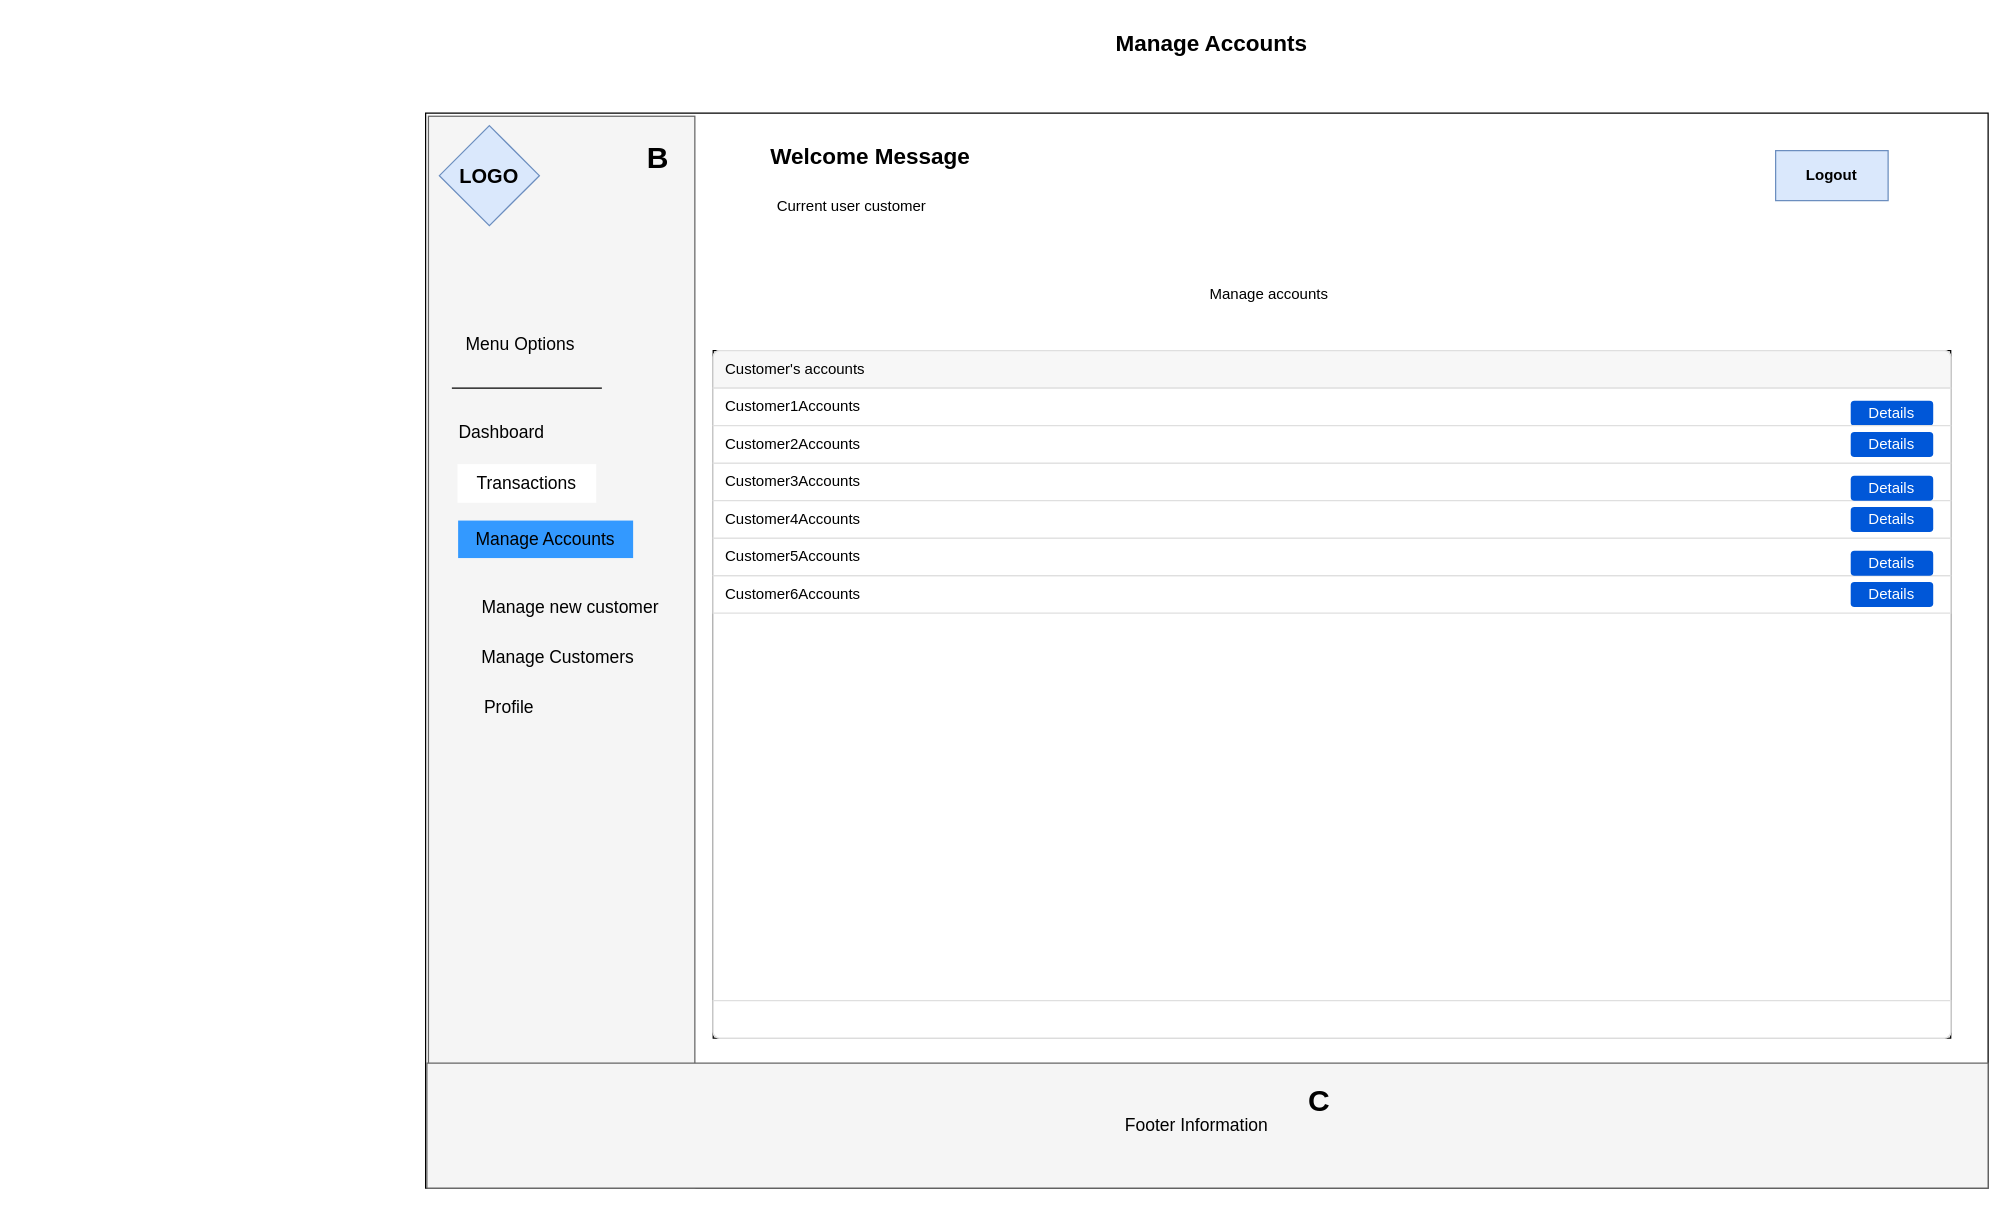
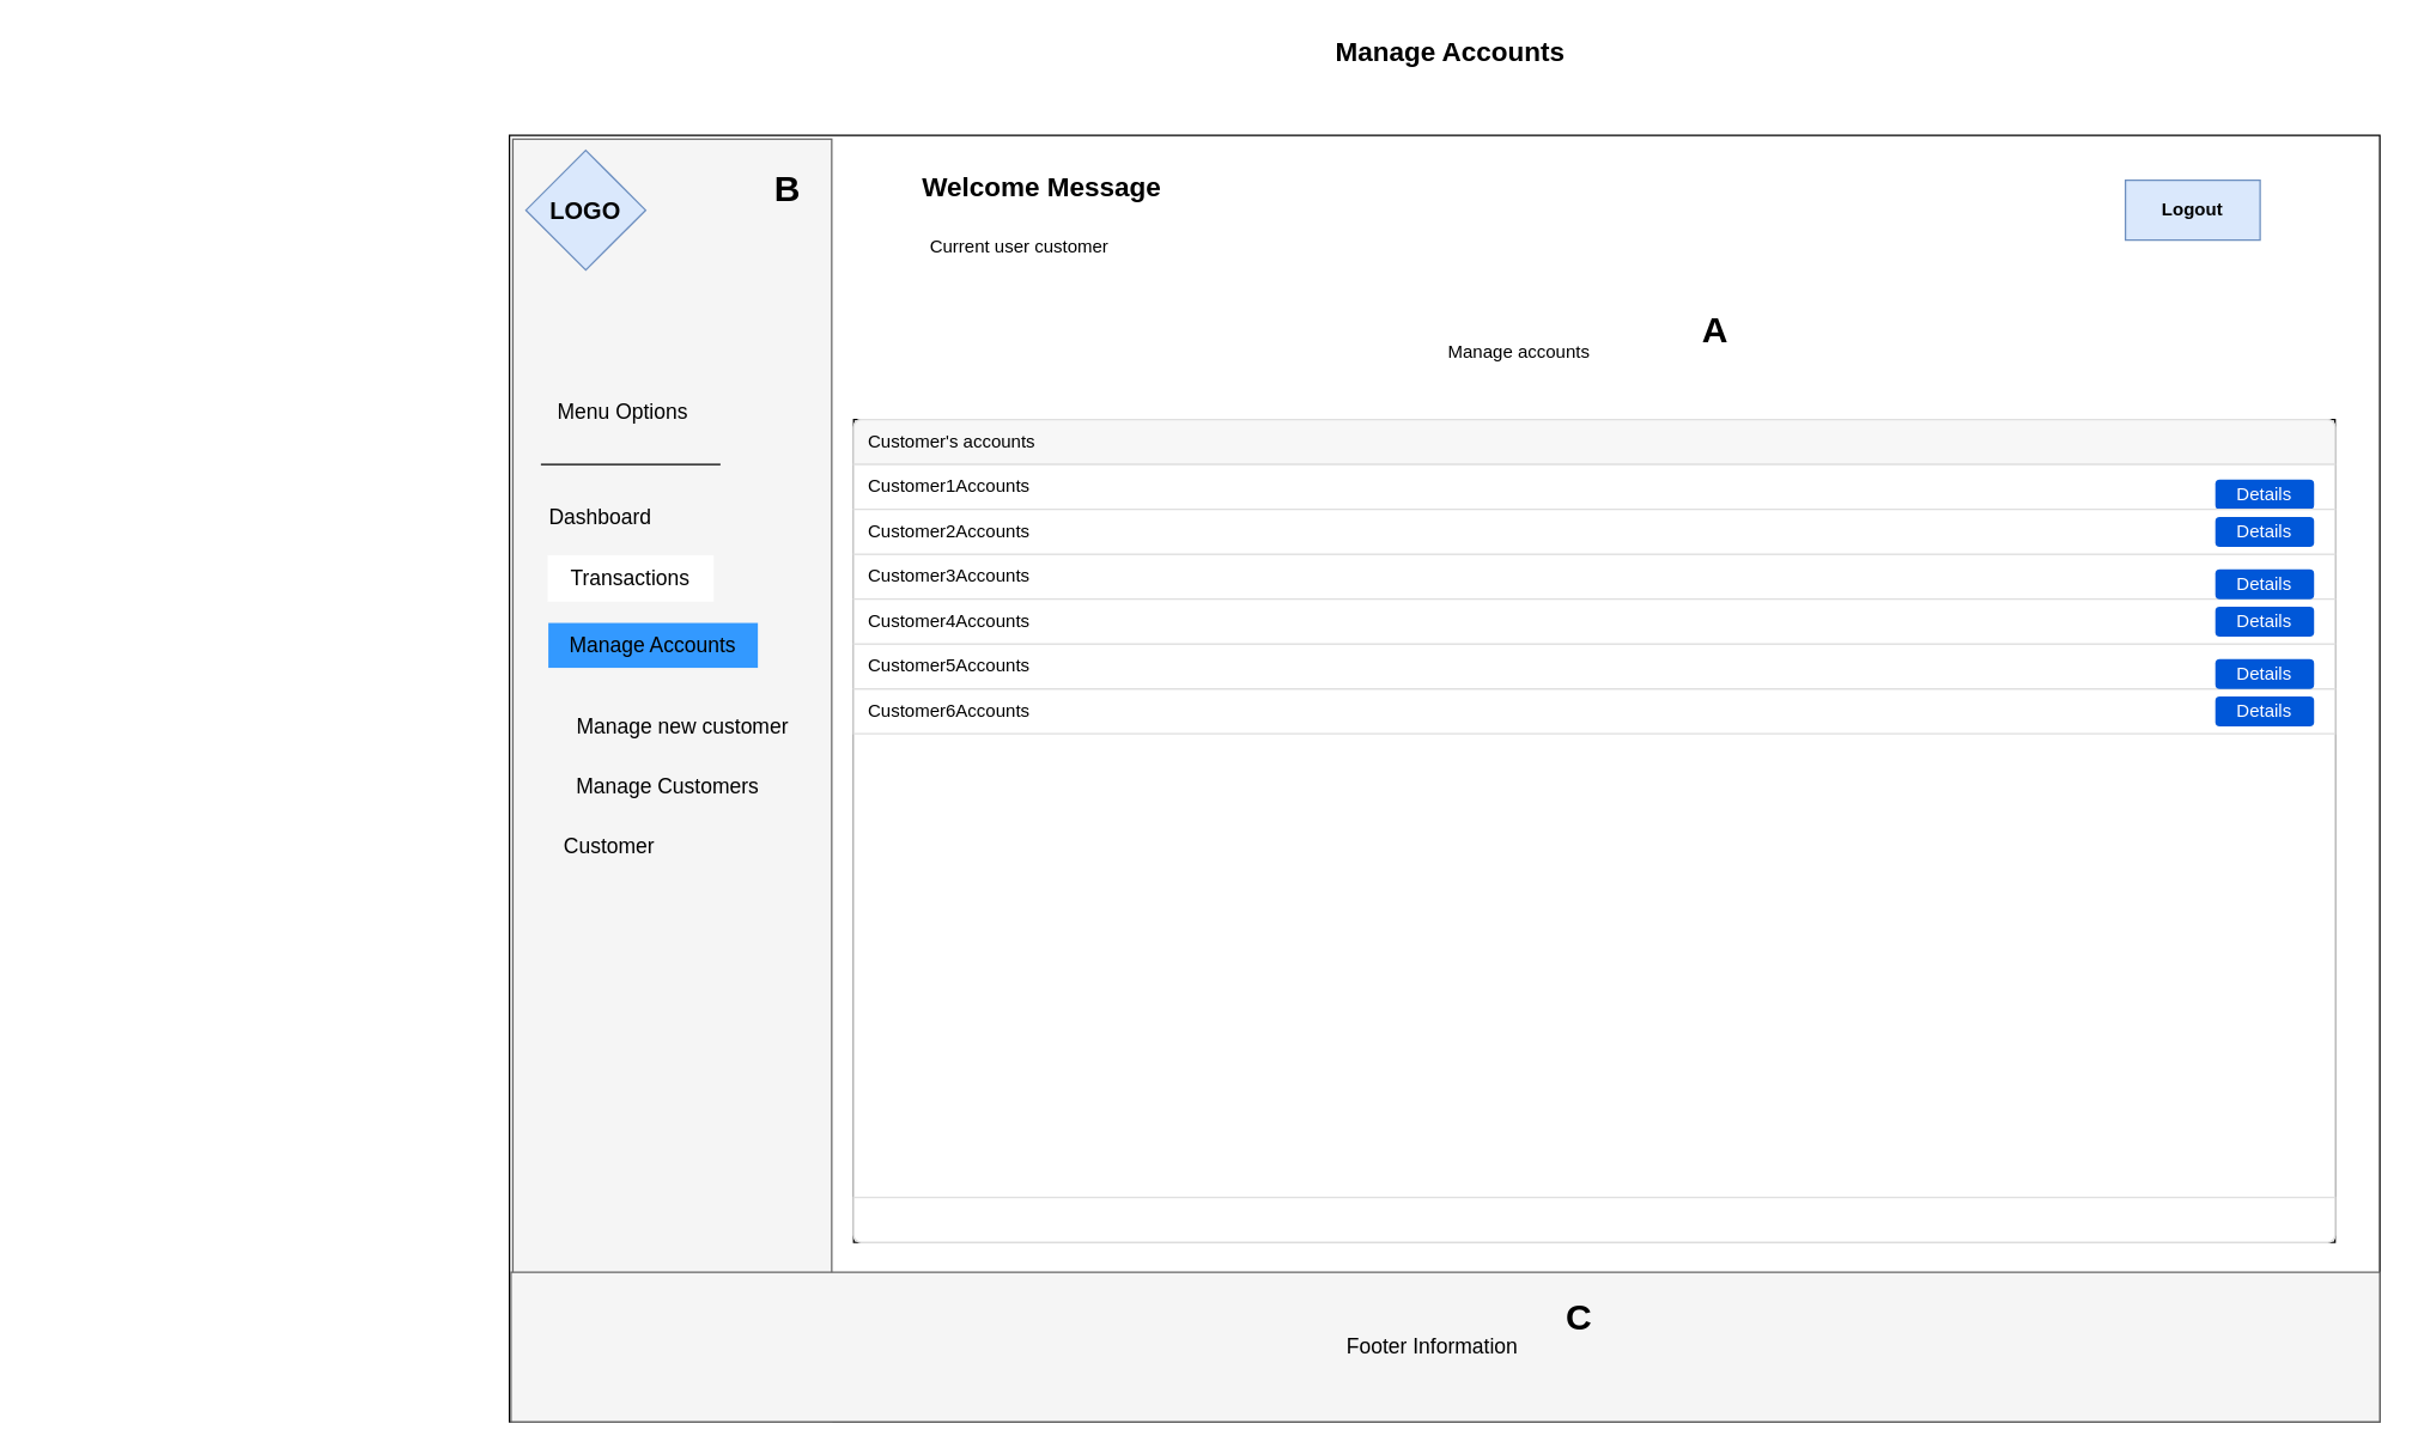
  <mxCell id="0" />
  <mxCell id="1" parent="0" />
  <mxCell id="2" value="" style="rounded=0;whiteSpace=wrap;html=1;" parent="1" vertex="1"><mxGeometry x="340" y="90" width="1250" height="860" as="geometry" /></mxCell>
  <mxCell id="3" value="" style="rounded=0;whiteSpace=wrap;html=1;fillColor=#f5f5f5;fontColor=#333333;strokeColor=#666666;rotation=-270;" parent="1" vertex="1"><mxGeometry x="20.07" y="414.69" width="857.5" height="213.13" as="geometry" /></mxCell>
  <mxCell id="4" value="&lt;font size=&quot;3&quot;&gt;&lt;b&gt;LOGO&lt;/b&gt;&lt;/font&gt;" style="rhombus;whiteSpace=wrap;html=1;fillColor=#dae8fc;strokeColor=#6c8ebf;" parent="1" vertex="1"><mxGeometry x="351" y="100" width="80" height="80" as="geometry" /></mxCell>
  <mxCell id="5" value="&lt;b&gt;Logout&lt;/b&gt;" style="rounded=0;whiteSpace=wrap;html=1;fillColor=#dae8fc;strokeColor=#6c8ebf;" parent="1" vertex="1"><mxGeometry x="1420" y="120" width="90" height="40" as="geometry" /></mxCell>
  <mxCell id="6" value="" style="rounded=0;whiteSpace=wrap;html=1;fillColor=#f5f5f5;fontColor=#f5f5f5;strokeColor=#666666;" parent="1" vertex="1"><mxGeometry x="341" y="850" width="1249" height="100" as="geometry" /></mxCell>
  <mxCell id="7" value="&lt;font style=&quot;font-size: 14px;&quot;&gt;Footer Information&lt;/font&gt;" style="text;html=1;align=center;verticalAlign=middle;whiteSpace=wrap;rounded=0;" parent="1" vertex="1"><mxGeometry x="894" y="885" width="126" height="30" as="geometry" /></mxCell>
  <mxCell id="8" value="" style="rounded=0;whiteSpace=wrap;html=1;" parent="1" vertex="1"><mxGeometry x="570.07" y="280" width="990" height="550" as="geometry" /></mxCell>
  <mxCell id="9" value="&lt;b&gt;&lt;font style=&quot;font-size: 18px;&quot;&gt;Welcome Message&lt;/font&gt;&lt;/b&gt;" style="text;html=1;align=center;verticalAlign=middle;whiteSpace=wrap;rounded=0;" parent="1" vertex="1"><mxGeometry x="581" y="110" width="230" height="30" as="geometry" /></mxCell>
  <mxCell id="10" value="Current user customer" style="text;html=1;align=center;verticalAlign=middle;whiteSpace=wrap;rounded=0;" parent="1" vertex="1"><mxGeometry x="601" y="150" width="160" height="30" as="geometry" /></mxCell>
  <mxCell id="11" value="&lt;font style=&quot;font-size: 14px;&quot;&gt;Menu Options&lt;/font&gt;" style="text;html=1;align=center;verticalAlign=middle;whiteSpace=wrap;rounded=0;" parent="1" vertex="1"><mxGeometry x="361" y="260" width="110" height="30" as="geometry" /></mxCell>
  <mxCell id="12" value="&lt;font style=&quot;font-size: 14px;&quot;&gt;Dashboard&lt;/font&gt;" style="text;html=1;align=center;verticalAlign=middle;whiteSpace=wrap;rounded=0;" parent="1" vertex="1"><mxGeometry x="346" y="330" width="110" height="30" as="geometry" /></mxCell>
  <mxCell id="13" value="&lt;font style=&quot;font-size: 14px;&quot;&gt;Transactions&lt;/font&gt;" style="text;html=1;align=center;verticalAlign=middle;whiteSpace=wrap;rounded=0;fillColor=#FFFFFF;strokeColor=#FFFFFF;" parent="1" vertex="1"><mxGeometry x="366" y="371.26" width="110" height="30" as="geometry" /></mxCell>
  <mxCell id="14" value="&lt;font style=&quot;font-size: 14px;&quot;&gt;Manage Accounts&lt;/font&gt;" style="text;html=1;align=center;verticalAlign=middle;whiteSpace=wrap;rounded=0;fillColor=#3399FF;" parent="1" vertex="1"><mxGeometry x="366" y="415.95" width="140" height="30" as="geometry" /></mxCell>
  <mxCell id="15" value="&lt;font style=&quot;font-size: 14px;&quot;&gt;Manage new customer&lt;/font&gt;" style="text;html=1;align=center;verticalAlign=middle;whiteSpace=wrap;rounded=0;" parent="1" vertex="1"><mxGeometry x="366" y="470" width="180" height="30" as="geometry" /></mxCell>
  <mxCell id="16" value="&lt;font style=&quot;font-size: 14px;&quot;&gt;Manage Customers&lt;/font&gt;" style="text;html=1;align=center;verticalAlign=middle;whiteSpace=wrap;rounded=0;" parent="1" vertex="1"><mxGeometry x="381" y="510" width="130" height="30" as="geometry" /></mxCell>
- <mxCell id="17" value="&lt;font style=&quot;font-size: 14px;&quot;&gt;Profile&lt;/font&gt;" style="text;html=1;align=center;verticalAlign=middle;whiteSpace=wrap;rounded=0;" parent="1" vertex="1"><mxGeometry x="352" y="550" width="110" height="30" as="geometry" /></mxCell>
+ <mxCell id="17" value="&lt;font style=&quot;font-size: 14px;&quot;&gt;Customer&lt;/font&gt;" style="text;html=1;align=center;verticalAlign=middle;whiteSpace=wrap;rounded=0;" parent="1" vertex="1"><mxGeometry x="352" y="550" width="110" height="30" as="geometry" /></mxCell>
  <mxCell id="18" style="edgeStyle=orthogonalEdgeStyle;rounded=0;orthogonalLoop=1;jettySize=auto;html=1;exitX=0.5;exitY=1;exitDx=0;exitDy=0;" parent="1" source="17" target="17" edge="1"><mxGeometry relative="1" as="geometry" /></mxCell>
  <mxCell id="19" value="" style="endArrow=none;html=1;rounded=0;" parent="1" edge="1"><mxGeometry width="50" height="50" relative="1" as="geometry"><mxPoint x="481" y="310" as="sourcePoint" /><mxPoint x="361" y="310" as="targetPoint" /></mxGeometry></mxCell>
  <mxCell id="20" value="Manage accounts" style="text;html=1;align=center;verticalAlign=middle;whiteSpace=wrap;rounded=0;" parent="1" vertex="1"><mxGeometry x="960" y="220" width="110.07" height="30" as="geometry" /></mxCell>
  <mxCell id="21" value="" style="html=1;shadow=0;dashed=0;shape=mxgraph.bootstrap.rrect;rSize=5;strokeColor=#DFDFDF;html=1;whiteSpace=wrap;fillColor=#FFFFFF;fontColor=#000000;" parent="1" vertex="1"><mxGeometry x="570.07" y="280" width="990" height="550" as="geometry" /></mxCell>
  <mxCell id="22" value="Customer's accounts" style="html=1;shadow=0;dashed=0;shape=mxgraph.bootstrap.topButton;strokeColor=inherit;fillColor=#F7F7F7;rSize=5;perimeter=none;whiteSpace=wrap;resizeWidth=1;align=left;spacing=10;" parent="21" vertex="1"><mxGeometry width="990" height="30" relative="1" as="geometry" /></mxCell>
  <mxCell id="23" value="Customer1Accounts" style="strokeColor=inherit;fillColor=inherit;gradientColor=inherit;fontColor=inherit;html=1;shadow=0;dashed=0;perimeter=none;whiteSpace=wrap;resizeWidth=1;align=left;spacing=10;" parent="21" vertex="1"><mxGeometry width="990" height="30" relative="1" as="geometry"><mxPoint y="30" as="offset" /></mxGeometry></mxCell>
  <mxCell id="24" value="Customer3Accounts" style="strokeColor=inherit;fillColor=inherit;gradientColor=inherit;fontColor=inherit;html=1;shadow=0;dashed=0;perimeter=none;whiteSpace=wrap;resizeWidth=1;align=left;spacing=10;" parent="21" vertex="1"><mxGeometry width="990" height="30" relative="1" as="geometry"><mxPoint y="90" as="offset" /></mxGeometry></mxCell>
  <mxCell id="25" value="" style="strokeColor=inherit;fillColor=inherit;gradientColor=inherit;fontColor=inherit;html=1;shadow=0;dashed=0;shape=mxgraph.bootstrap.bottomButton;rSize=5;perimeter=none;whiteSpace=wrap;resizeWidth=1;resizeHeight=0;align=left;spacing=10;" parent="21" vertex="1"><mxGeometry y="1" width="990" height="30" relative="1" as="geometry"><mxPoint y="-30" as="offset" /></mxGeometry></mxCell>
  <mxCell id="26" value="Details" style="rounded=1;fillColor=#0057D8;strokeColor=none;html=1;whiteSpace=wrap;fontColor=#ffffff;align=center;verticalAlign=middle;fontStyle=0;fontSize=12;sketch=0;" parent="21" vertex="1"><mxGeometry x="910" y="40" width="66" height="20" as="geometry" /></mxCell>
  <mxCell id="27" value="Customer6Accounts" style="strokeColor=inherit;fillColor=inherit;gradientColor=inherit;fontColor=inherit;html=1;shadow=0;dashed=0;perimeter=none;whiteSpace=wrap;resizeWidth=1;align=left;spacing=10;" parent="21" vertex="1"><mxGeometry y="180" width="990" height="30" as="geometry" /></mxCell>
  <mxCell id="28" value="Customer5Accounts" style="strokeColor=inherit;fillColor=inherit;gradientColor=inherit;fontColor=inherit;html=1;shadow=0;dashed=0;perimeter=none;whiteSpace=wrap;resizeWidth=1;align=left;spacing=10;" parent="21" vertex="1"><mxGeometry y="150" width="990" height="30" as="geometry" /></mxCell>
  <mxCell id="29" value="Customer4Accounts" style="strokeColor=inherit;fillColor=inherit;gradientColor=inherit;fontColor=inherit;html=1;shadow=0;dashed=0;perimeter=none;whiteSpace=wrap;resizeWidth=1;align=left;spacing=10;" parent="21" vertex="1"><mxGeometry y="120" width="990" height="30" as="geometry" /></mxCell>
  <mxCell id="30" value="Customer2Accounts" style="strokeColor=inherit;fillColor=inherit;gradientColor=inherit;fontColor=inherit;html=1;shadow=0;dashed=0;perimeter=none;whiteSpace=wrap;resizeWidth=1;align=left;spacing=10;" parent="21" vertex="1"><mxGeometry y="60" width="990" height="30" as="geometry" /></mxCell>
  <mxCell id="31" value="Details" style="rounded=1;fillColor=#0057D8;strokeColor=none;html=1;whiteSpace=wrap;fontColor=#ffffff;align=center;verticalAlign=middle;fontStyle=0;fontSize=12;sketch=0;" parent="21" vertex="1"><mxGeometry x="910" y="65" width="66" height="20" as="geometry" /></mxCell>
  <mxCell id="32" value="Details" style="rounded=1;fillColor=#0057D8;strokeColor=none;html=1;whiteSpace=wrap;fontColor=#ffffff;align=center;verticalAlign=middle;fontStyle=0;fontSize=12;sketch=0;" parent="21" vertex="1"><mxGeometry x="910" y="185" width="66" height="20" as="geometry" /></mxCell>
  <mxCell id="33" value="Details" style="rounded=1;fillColor=#0057D8;strokeColor=none;html=1;whiteSpace=wrap;fontColor=#ffffff;align=center;verticalAlign=middle;fontStyle=0;fontSize=12;sketch=0;" parent="21" vertex="1"><mxGeometry x="910" y="160" width="66" height="20" as="geometry" /></mxCell>
  <mxCell id="34" value="Details" style="rounded=1;fillColor=#0057D8;strokeColor=none;html=1;whiteSpace=wrap;fontColor=#ffffff;align=center;verticalAlign=middle;fontStyle=0;fontSize=12;sketch=0;" parent="21" vertex="1"><mxGeometry x="910" y="125" width="66" height="20" as="geometry" /></mxCell>
  <mxCell id="35" value="Details" style="rounded=1;fillColor=#0057D8;strokeColor=none;html=1;whiteSpace=wrap;fontColor=#ffffff;align=center;verticalAlign=middle;fontStyle=0;fontSize=12;sketch=0;" parent="21" vertex="1"><mxGeometry x="910" y="100" width="66" height="20" as="geometry" /></mxCell>
  <mxCell id="36" style="edgeStyle=orthogonalEdgeStyle;rounded=0;orthogonalLoop=1;jettySize=auto;html=1;exitX=0.5;exitY=1;exitDx=0;exitDy=0;" parent="1" source="15" target="15" edge="1"><mxGeometry relative="1" as="geometry" /></mxCell>
  <mxCell id="37" value="&lt;font style=&quot;font-size: 18px;&quot;&gt;&lt;b&gt;Manage Accounts&lt;/b&gt;&lt;/font&gt;" style="text;html=1;align=center;verticalAlign=middle;whiteSpace=wrap;rounded=0;" parent="1" vertex="1"><mxGeometry x="881" y="20" width="176" height="30" as="geometry" /></mxCell>
  <mxCell id="38" value="&lt;h1 style=&quot;margin-top: 0px;&quot;&gt;C&lt;/h1&gt;" style="text;html=1;whiteSpace=wrap;overflow=hidden;rounded=0;align=center;" vertex="1" parent="1"><mxGeometry x="1040.07" y="860" width="30" height="40" as="geometry" /></mxCell>
+ <mxCell id="39" value="&lt;h1 style=&quot;margin-top: 0px;&quot;&gt;A&lt;/h1&gt;" style="text;html=1;whiteSpace=wrap;overflow=hidden;rounded=0;align=center;" vertex="1" parent="1"><mxGeometry x="1131" y="200" width="30" height="40" as="geometry" /></mxCell>
  <mxCell id="40" value="&lt;h1 style=&quot;margin-top: 0px;&quot;&gt;B&lt;/h1&gt;" style="text;html=1;whiteSpace=wrap;overflow=hidden;rounded=0;align=center;" vertex="1" parent="1"><mxGeometry y="105" width="30" height="40" as="geometry" x="511" /></mxCell>
